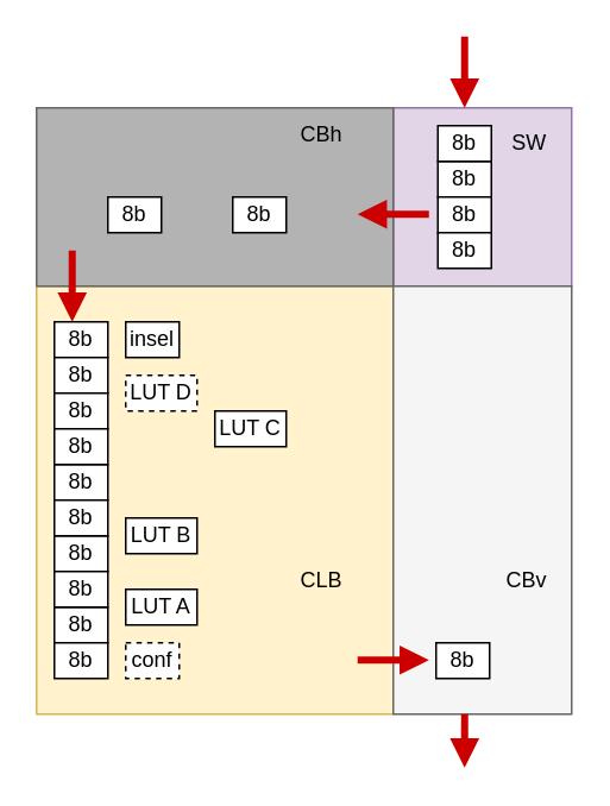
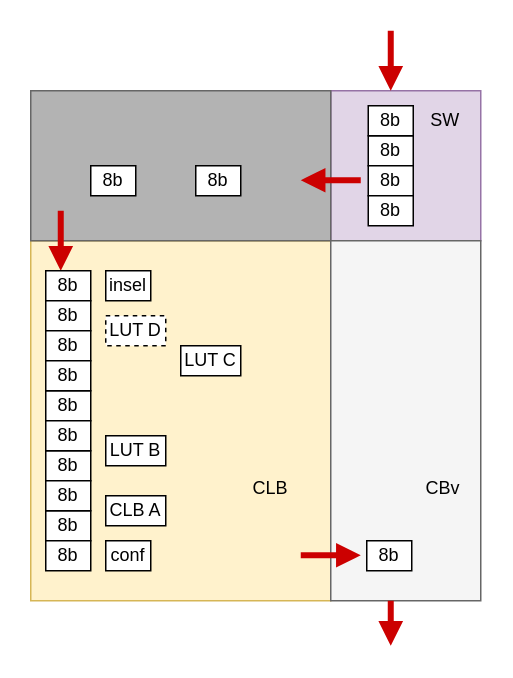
  <mxCell id="0" />
  <mxCell id="1" parent="0" />
  <mxCell id="2" value="" style="rounded=0;whiteSpace=wrap;html=1;fillColor=#fff2cc;strokeColor=#d6b656;" parent="1" vertex="1"><mxGeometry x="20" y="160" width="200" height="240" as="geometry" /></mxCell>
  <mxCell id="3" value="" style="rounded=0;whiteSpace=wrap;html=1;fillColor=#e1d5e7;strokeColor=#9673a6;" parent="1" vertex="1"><mxGeometry x="220" y="60" width="100" height="100" as="geometry" /></mxCell>
  <mxCell id="4" value="" style="rounded=0;whiteSpace=wrap;html=1;fillColor=#B3B3B3;strokeColor=#666666;fontColor=#333333;" parent="1" vertex="1"><mxGeometry x="20" y="60" width="200" height="100" as="geometry" /></mxCell>
  <mxCell id="5" value="" style="rounded=0;whiteSpace=wrap;html=1;fillColor=#f5f5f5;strokeColor=#666666;fontColor=#333333;" parent="1" vertex="1"><mxGeometry x="220" y="160" width="100" height="240" as="geometry" /></mxCell>
  <mxCell id="6" value="" style="endArrow=block;html=1;rounded=0;strokeColor=#CC0000;strokeWidth=4;endFill=1;entryX=0.4;entryY=0;entryDx=0;entryDy=0;entryPerimeter=0;" parent="1" target="3" edge="1"><mxGeometry width="50" height="50" relative="1" as="geometry"><mxPoint x="260" y="20" as="sourcePoint" /><mxPoint x="310" as="targetPoint" y="0" /></mxGeometry></mxCell>
  <mxCell id="7" value="" style="endArrow=block;html=1;rounded=0;strokeColor=#CC0000;strokeWidth=4;endFill=1;" parent="1" edge="1"><mxGeometry width="50" height="50" relative="1" as="geometry"><mxPoint x="240" y="119.66" as="sourcePoint" /><mxPoint x="200" y="119.66" as="targetPoint" /></mxGeometry></mxCell>
  <mxCell id="8" value="" style="endArrow=block;html=1;rounded=0;strokeColor=#CC0000;strokeWidth=4;endFill=1;exitX=0.4;exitY=1;exitDx=0;exitDy=0;exitPerimeter=0;" parent="1" source="5" edge="1"><mxGeometry width="50" height="50" relative="1" as="geometry"><mxPoint x="259.66" y="460" as="sourcePoint" /><mxPoint x="260" y="430" as="targetPoint" /></mxGeometry></mxCell>
  <mxCell id="9" value="" style="endArrow=block;html=1;rounded=0;strokeColor=#CC0000;strokeWidth=4;endFill=1;" parent="1" edge="1"><mxGeometry width="50" height="50" relative="1" as="geometry"><mxPoint x="40" y="140" as="sourcePoint" /><mxPoint x="40" y="180" as="targetPoint" /></mxGeometry></mxCell>
  <mxCell id="10" value="" style="endArrow=block;html=1;rounded=0;strokeColor=#CC0000;strokeWidth=4;endFill=1;" parent="1" edge="1"><mxGeometry width="50" height="50" relative="1" as="geometry"><mxPoint x="200" y="369.66" as="sourcePoint" /><mxPoint x="240" y="369.66" as="targetPoint" /></mxGeometry></mxCell>
  <mxCell id="11" value="8b" style="rounded=0;whiteSpace=wrap;html=1;" parent="1" vertex="1"><mxGeometry x="245" y="90" width="30" height="20" as="geometry" /></mxCell>
  <mxCell id="12" value="8b" style="rounded=0;whiteSpace=wrap;html=1;" parent="1" vertex="1"><mxGeometry x="130" y="110" width="30" height="20" as="geometry" /></mxCell>
  <mxCell id="13" value="8b" style="rounded=0;whiteSpace=wrap;html=1;" parent="1" vertex="1"><mxGeometry x="60" y="110" width="30" height="20" as="geometry" /></mxCell>
  <mxCell id="14" value="8b" style="rounded=0;whiteSpace=wrap;html=1;" parent="1" vertex="1"><mxGeometry x="30" y="180" width="30" height="20" as="geometry" /></mxCell>
  <mxCell id="15" value="insel" style="rounded=0;whiteSpace=wrap;html=1;" parent="1" vertex="1"><mxGeometry x="70" y="180" width="30" height="20" as="geometry" /></mxCell>
  <mxCell id="16" value="8b" style="rounded=0;whiteSpace=wrap;html=1;" parent="1" vertex="1"><mxGeometry x="30" y="200" width="30" height="20" as="geometry" /></mxCell>
  <mxCell id="17" value="8b" style="rounded=0;whiteSpace=wrap;html=1;" parent="1" vertex="1"><mxGeometry x="30" y="220" width="30" height="20" as="geometry" /></mxCell>
  <mxCell id="18" value="LUT D" style="rounded=0;whiteSpace=wrap;html=1;dashed=1;" parent="1" vertex="1"><mxGeometry x="70" y="210" width="40" height="20" as="geometry" /></mxCell>
  <mxCell id="19" value="LUT C" style="rounded=0;whiteSpace=wrap;html=1;" parent="1" vertex="1"><mxGeometry x="120" y="230" width="40" height="20" as="geometry" /></mxCell>
  <mxCell id="20" value="8b" style="rounded=0;whiteSpace=wrap;html=1;" parent="1" vertex="1"><mxGeometry x="30" y="260" width="30" height="20" as="geometry" /></mxCell>
  <mxCell id="21" value="8b" style="rounded=0;whiteSpace=wrap;html=1;" parent="1" vertex="1"><mxGeometry x="30" y="240" width="30" height="20" as="geometry" /></mxCell>
  <mxCell id="22" value="LUT B" style="rounded=0;whiteSpace=wrap;html=1;" parent="1" vertex="1"><mxGeometry x="70" y="290" width="40" height="20" as="geometry" /></mxCell>
  <mxCell id="23" value="8b" style="rounded=0;whiteSpace=wrap;html=1;" parent="1" vertex="1"><mxGeometry x="30" y="300" width="30" height="20" as="geometry" /></mxCell>
  <mxCell id="24" value="8b" style="rounded=0;whiteSpace=wrap;html=1;" parent="1" vertex="1"><mxGeometry x="30" y="280" width="30" height="20" as="geometry" /></mxCell>
- <mxCell id="25" value="LUT A" style="rounded=0;whiteSpace=wrap;html=1;" parent="1" vertex="1"><mxGeometry x="70" y="330" width="40" height="20" as="geometry" /></mxCell>
+ <mxCell id="25" value="CLB A" style="rounded=0;whiteSpace=wrap;html=1;" parent="1" vertex="1"><mxGeometry x="70" y="330" width="40" height="20" as="geometry" /></mxCell>
  <mxCell id="26" value="8b" style="rounded=0;whiteSpace=wrap;html=1;" parent="1" vertex="1"><mxGeometry x="30" y="340" width="30" height="20" as="geometry" /></mxCell>
  <mxCell id="27" value="8b" style="rounded=0;whiteSpace=wrap;html=1;" parent="1" vertex="1"><mxGeometry x="30" y="320" width="30" height="20" as="geometry" /></mxCell>
  <mxCell id="28" value="8b" style="rounded=0;whiteSpace=wrap;html=1;" parent="1" vertex="1"><mxGeometry x="30" y="360" width="30" height="20" as="geometry" /></mxCell>
- <mxCell id="29" value="conf" style="rounded=0;whiteSpace=wrap;html=1;dashed=1;" parent="1" vertex="1"><mxGeometry x="70" y="360" width="30" height="20" as="geometry" /></mxCell>
+ <mxCell id="29" value="conf" style="rounded=0;whiteSpace=wrap;html=1;" parent="1" vertex="1"><mxGeometry x="70" y="360" width="30" height="20" as="geometry" /></mxCell>
  <mxCell id="30" value="8b" style="rounded=0;whiteSpace=wrap;html=1;" parent="1" vertex="1"><mxGeometry x="244" y="360" width="30" height="20" as="geometry" /></mxCell>
  <mxCell id="31" value="8b" style="rounded=0;whiteSpace=wrap;html=1;" parent="1" vertex="1"><mxGeometry x="245" y="110" width="30" height="20" as="geometry" /></mxCell>
  <mxCell id="32" value="8b" style="rounded=0;whiteSpace=wrap;html=1;" parent="1" vertex="1"><mxGeometry x="245" y="130" width="30" height="20" as="geometry" /></mxCell>
  <mxCell id="33" value="8b" style="rounded=0;whiteSpace=wrap;html=1;" parent="1" vertex="1"><mxGeometry x="245" y="70" width="30" height="20" as="geometry" /></mxCell>
  <mxCell id="34" value="CBv" style="text;html=1;strokeColor=none;fillColor=none;align=center;verticalAlign=middle;whiteSpace=wrap;rounded=0;" vertex="1" parent="1"><mxGeometry x="270" y="310" width="50" height="30" as="geometry" /></mxCell>
  <mxCell id="35" value="CLB" style="text;html=1;strokeColor=none;fillColor=none;align=center;verticalAlign=middle;whiteSpace=wrap;rounded=0;" vertex="1" parent="1"><mxGeometry x="150" y="310" width="60" height="30" as="geometry" /></mxCell>
- <mxCell id="36" value="CBh" style="text;html=1;strokeColor=none;fillColor=none;align=center;verticalAlign=middle;whiteSpace=wrap;rounded=0;" vertex="1" parent="1"><mxGeometry x="150" y="60" width="60" height="30" as="geometry" /></mxCell>
  <mxCell id="37" value="SW" style="text;html=1;strokeColor=none;fillColor=none;align=center;verticalAlign=middle;whiteSpace=wrap;rounded=0;" vertex="1" parent="1"><mxGeometry x="274" y="65" width="45" height="30" as="geometry" /></mxCell>
